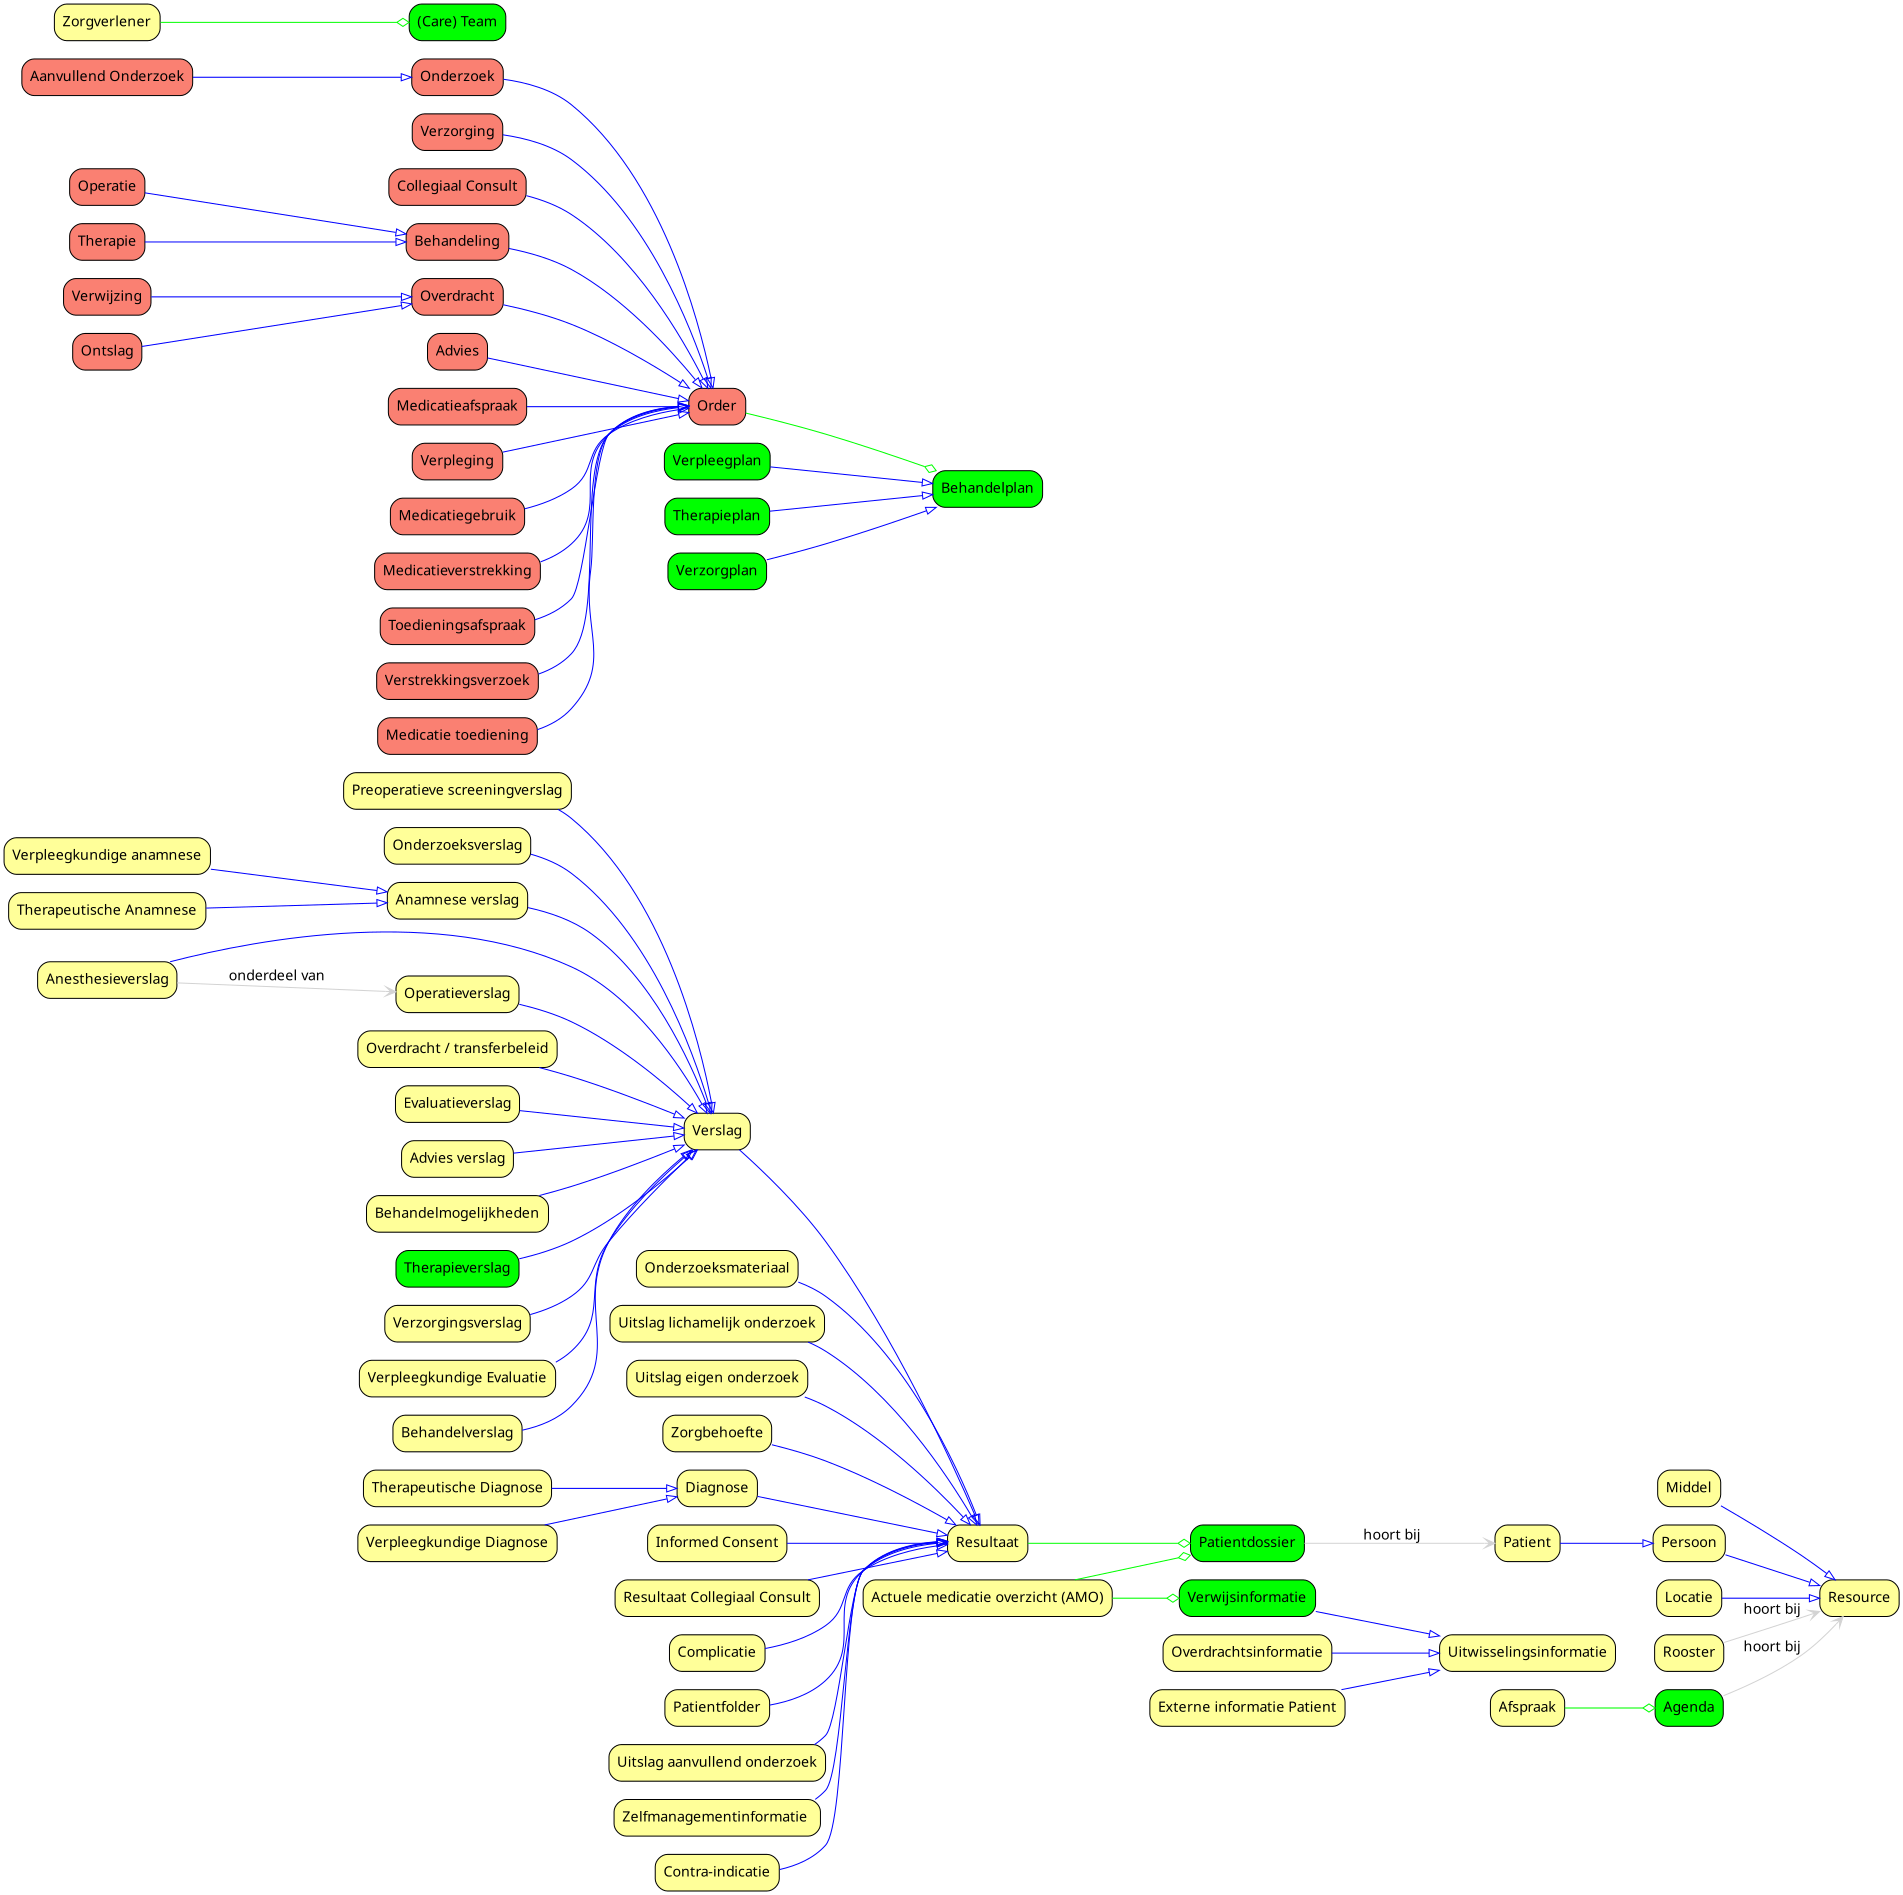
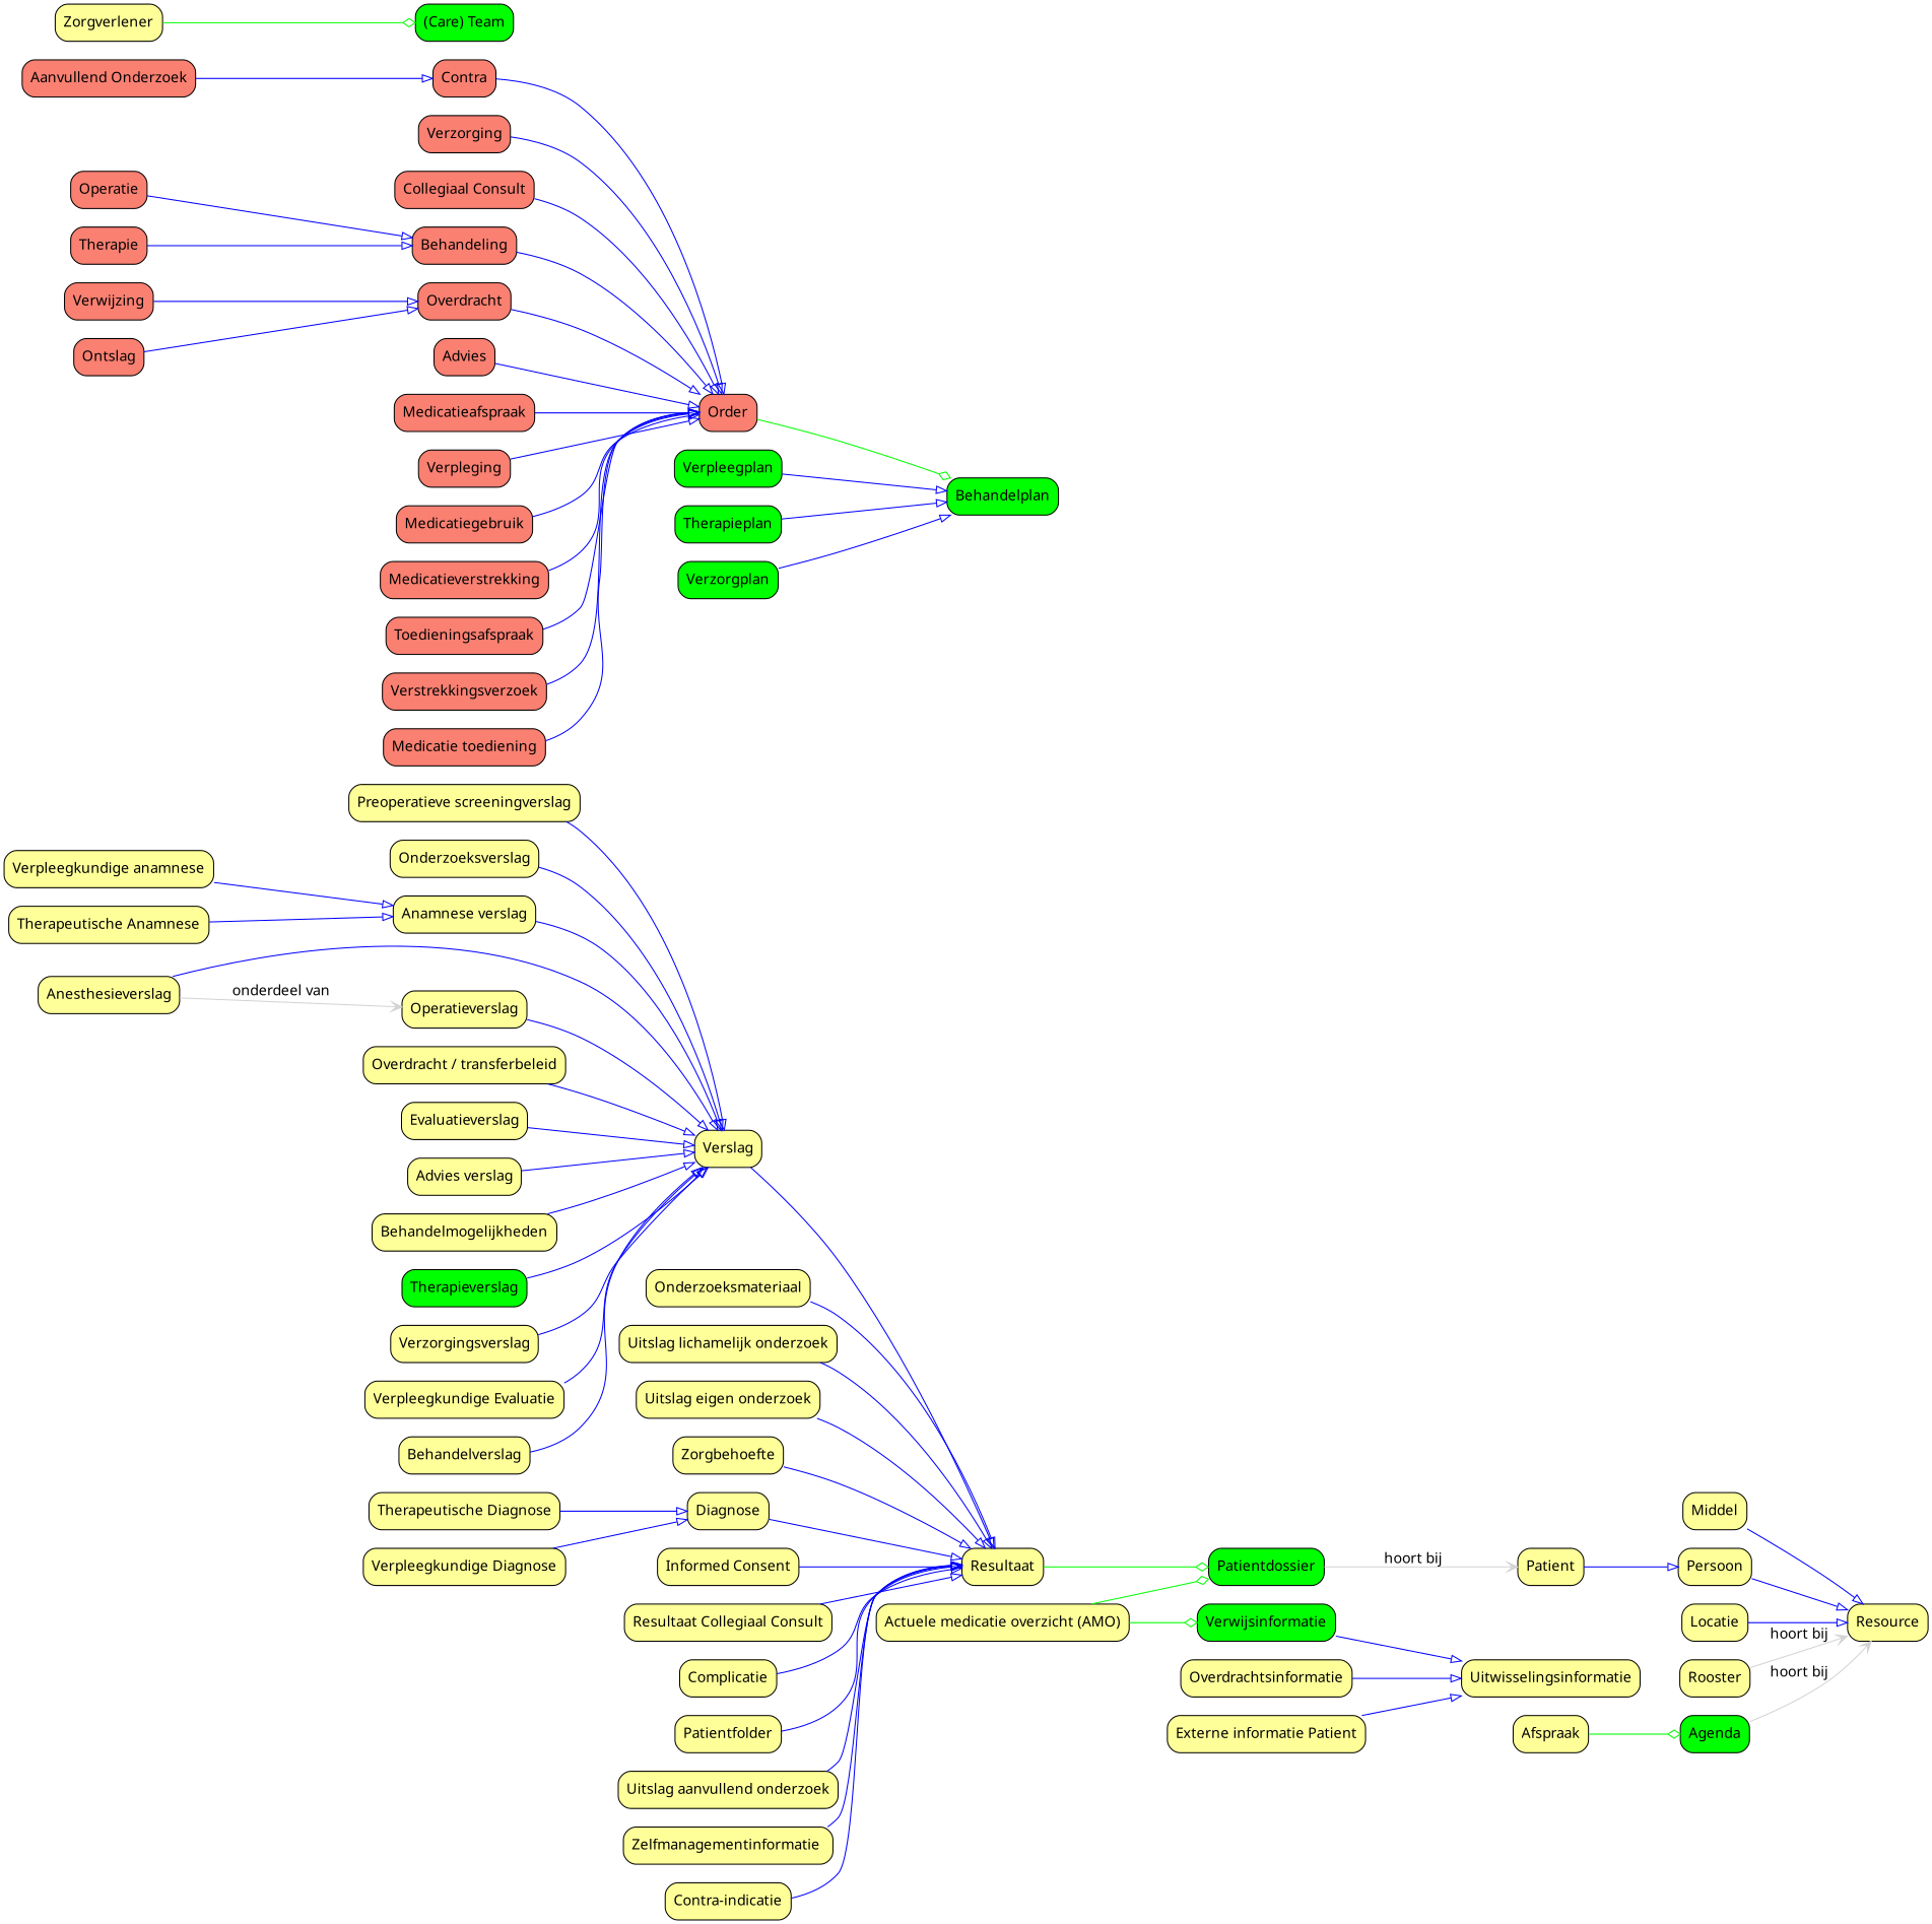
  digraph {
    fontname="Noto Sans"
    rankdir=LR
    splines=true
    node [fillcolor="#ffff99" fontname="Noto Sans" shape=rect style="rounded,filled"]
    edge [arrowhead=empty color=blue fontname="Noto Sans" nodesep=1]
    n1 [fillcolor=green fontcolor=black label=Agenda]
    n2 [label=Resource]
    n3 [label=Middel]
    n4 [fillcolor=salmon fontcolor=black label=Operatie]
    n5 [fillcolor=salmon fontcolor=black label=Behandeling]
    n6 [fillcolor=salmon fontcolor=black label=Order]
    n7 [label="Preoperatieve screeningverslag"]
    n8 [label=Verslag]
    n9 [label=Resultaat]
    n10 [fillcolor=salmon fontcolor=black label=Verzorging]
    n11 [fillcolor=green fontcolor=black label=Behandelplan]
    n12 [fillcolor=green fontcolor=black label=Patientdossier]
    n13 [label=Onderzoeksmateriaal]
    n14 [label=Patient]
    n15 [label=Onderzoeksverslag]
    n16 [label="Actuele medicatie overzicht (AMO)"]
    n17 [fillcolor=green fontcolor=black label=Verwijsinformatie]
    n18 [label=Uitwisselingsinformatie]
    n19 [label="Uitslag lichamelijk onderzoek"]
    n20 [label="Uitslag eigen onderzoek"]
    n21 [fillcolor=salmon fontcolor=black label="Collegiaal Consult"]
    n22 [fillcolor=salmon fontcolor=black label="Aanvullend Onderzoek"]
-   n23 [fillcolor=salmon fontcolor=black label=Onderzoek]
+   n23 [fillcolor=salmon fontcolor=black label=Contra]
    n24 [label="Anamnese verslag"]
    n25 [label=Anesthesieverslag]
    n26 [label=Operatieverslag]
    n27 [label=Zorgbehoefte]
    n28 [label="Overdracht / transferbeleid"]
    n29 [fillcolor=salmon fontcolor=black label=Verwijzing]
    n30 [fillcolor=salmon fontcolor=black label=Overdracht]
    n31 [label=Overdrachtsinformatie]
    n32 [fillcolor=salmon fontcolor=black label=Ontslag]
    n33 [label=Evaluatieverslag]
    n34 [label=Persoon]
    n35 [fillcolor=green fontcolor=black label=Verpleegplan]
    n36 [label=Diagnose]
    n37 [label="Informed Consent"]
    n38 [label="Verpleegkundige anamnese"]
    n39 [label="Advies verslag"]
    n40 [fillcolor=salmon fontcolor=black label=Advies]
    n41 [label="Resultaat Collegiaal Consult"]
    n42 [label=Behandelmogelijkheden]
    n43 [fillcolor=salmon fontcolor=black label=Medicatieafspraak]
    n44 [label="Externe informatie Patient"]
    n45 [label=Complicatie]
    n46 [label=Patientfolder]
    n47 [label="Uitslag aanvullend onderzoek"]
    n48 [label="Therapeutische Anamnese"]
    n49 [label="Zelfmanagementinformatie "]
    n50 [label=Locatie]
    n51 [fillcolor=green fontcolor=black label=Therapieplan]
    n52 [fillcolor=green label=Therapieverslag]
    n53 [label="Therapeutische Diagnose"]
    n54 [fillcolor=salmon fontcolor=black label=Therapie]
    n55 [fillcolor=green fontcolor=black label=Verzorgplan]
    n56 [label=Verzorgingsverslag]
    n57 [label="Verpleegkundige Evaluatie"]
    n58 [fillcolor=salmon fontcolor=black label=Verpleging]
    n59 [label="Verpleegkundige Diagnose"]
    n60 [label=Behandelverslag]
    n61 [fillcolor=salmon fontcolor=black label=Medicatiegebruik]
    n62 [fillcolor=salmon fontcolor=black label=Medicatieverstrekking]
    n63 [fillcolor=salmon fontcolor=black label=Toedieningsafspraak]
    n64 [label=Afspraak]
    n65 [label="Contra-indicatie"]
    n66 [fillcolor=salmon fontcolor=black label=Verstrekkingsverzoek]
    n67 [fillcolor=salmon fontcolor=black label="Medicatie toediening"]
    n68 [label=Rooster]
    n69 [fillcolor=green fontcolor=black label="(Care) Team"]
    n70 [label=Zorgverlener]
    n1 -> n2 [arrowhead=vee color=lightgray label="hoort bij"]
    n3 -> n2
    n4 -> n5
    n5 -> n6
    n6 -> n11 [arrowhead=odiamond color=green]
    n7 -> n8
    n8 -> n9
    n9 -> n12 [arrowhead=odiamond color=green]
    n10 -> n6
    n12 -> n14 [arrowhead=vee color=lightgray label="hoort bij"]
    n13 -> n9
    n14 -> n34
    n15 -> n8
    n16 -> n12 [arrowhead=odiamond color=green]
    n16 -> n17 [arrowhead=odiamond color=green]
    n17 -> n18
    n19 -> n9
    n20 -> n9
    n21 -> n6
    n22 -> n23
    n23 -> n6
    n24 -> n8
    n25 -> n8
    n25 -> n26 [arrowhead=vee color=lightgray label="onderdeel van"]
    n26 -> n8
    n27 -> n9
    n28 -> n8
    n29 -> n30
    n30 -> n6
    n31 -> n18
    n32 -> n30
    n33 -> n8
    n34 -> n2
    n35 -> n11
    n36 -> n9
    n37 -> n9
    n38 -> n24
    n39 -> n8
    n40 -> n6
    n41 -> n9
    n42 -> n8
    n43 -> n6
    n44 -> n18
    n45 -> n9
    n46 -> n9
    n47 -> n9
    n48 -> n24
    n49 -> n9
    n50 -> n2
    n51 -> n11
    n52 -> n8
    n53 -> n36
    n54 -> n5
    n55 -> n11
    n56 -> n8
    n57 -> n8
    n58 -> n6
    n59 -> n36
    n60 -> n8
    n61 -> n6
    n62 -> n6
    n63 -> n6
    n64 -> n1 [arrowhead=odiamond color=green]
    n65 -> n9
    n66 -> n6
    n67 -> n6
    n68 -> n2 [arrowhead=vee color=lightgray label="hoort bij"]
    n70 -> n69 [arrowhead=odiamond color=green]
  }
